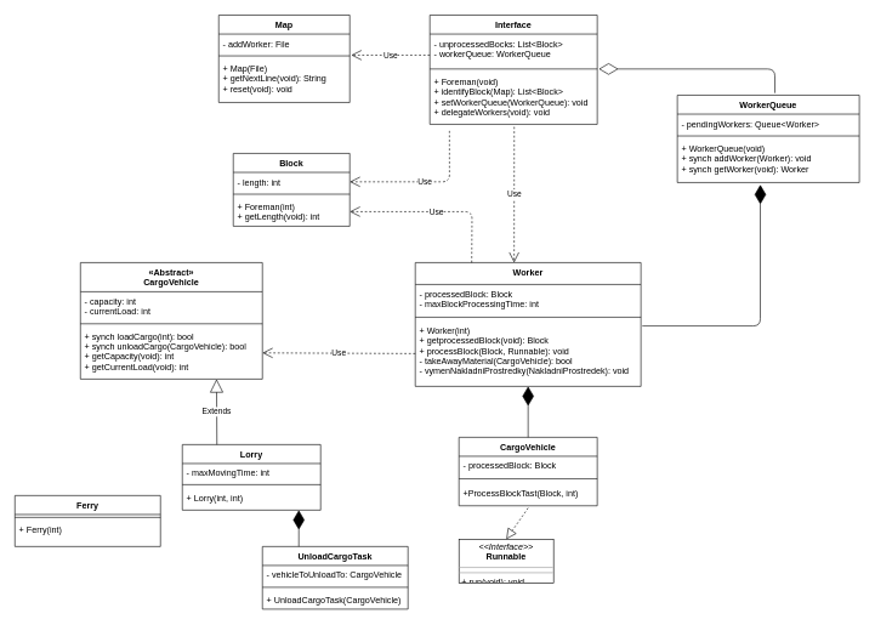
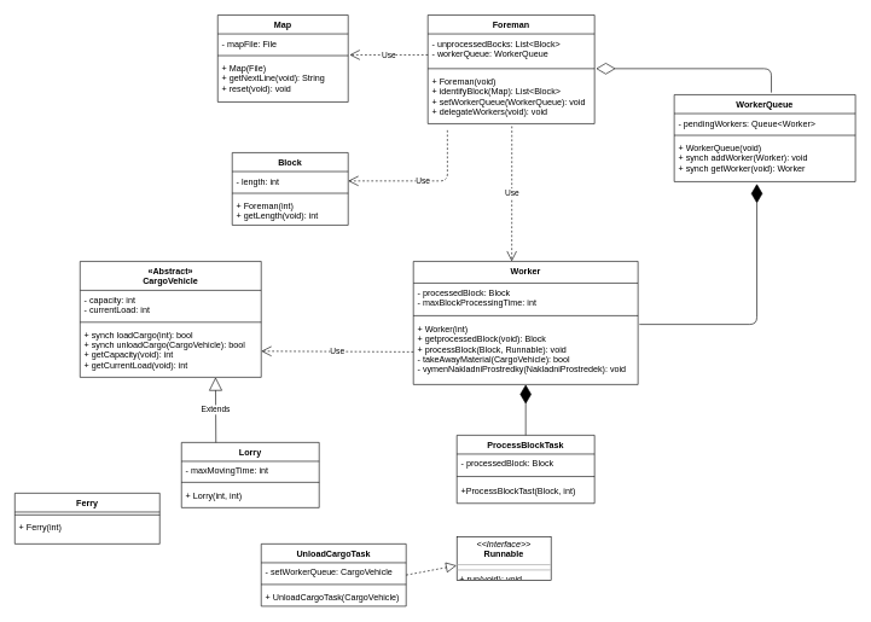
  <mxCell id="0" />
  <mxCell id="1" parent="0" />
- <mxCell id="2" value="Interface" style="swimlane;fontStyle=1;align=center;verticalAlign=top;childLayout=stackLayout;horizontal=1;startSize=26;horizontalStack=0;resizeParent=1;resizeParentMax=0;resizeLast=0;collapsible=1;marginBottom=0;" parent="1" vertex="1"><mxGeometry x="590" y="20" width="230" height="150" as="geometry" /></mxCell>
+ <mxCell id="2" value="Foreman" style="swimlane;fontStyle=1;align=center;verticalAlign=top;childLayout=stackLayout;horizontal=1;startSize=26;horizontalStack=0;resizeParent=1;resizeParentMax=0;resizeLast=0;collapsible=1;marginBottom=0;" parent="1" vertex="1"><mxGeometry x="590" y="20" width="230" height="150" as="geometry" /></mxCell>
  <mxCell id="3" value="- unprocessedBocks: List&lt;Block&gt;&#10;- workerQueue: WorkerQueue&#10;" style="text;strokeColor=none;fillColor=none;align=left;verticalAlign=top;spacingLeft=4;spacingRight=4;overflow=hidden;rotatable=0;points=[[0,0.5],[1,0.5]];portConstraint=eastwest;" parent="2" vertex="1"><mxGeometry y="26" width="230" height="44" as="geometry" /></mxCell>
  <mxCell id="4" value="" style="line;strokeWidth=1;fillColor=none;align=left;verticalAlign=middle;spacingTop=-1;spacingLeft=3;spacingRight=3;rotatable=0;labelPosition=right;points=[];portConstraint=eastwest;" parent="2" vertex="1"><mxGeometry y="70" width="230" height="8" as="geometry" /></mxCell>
  <mxCell id="5" value="+ Foreman(void)&#10;+ identifyBlock(Map): List&lt;Block&gt;&#10;+ setWorkerQueue(WorkerQueue): void&#10;+ delegateWorkers(void): void&#10;" style="text;strokeColor=none;fillColor=none;align=left;verticalAlign=top;spacingLeft=4;spacingRight=4;overflow=hidden;rotatable=0;points=[[0,0.5],[1,0.5]];portConstraint=eastwest;" parent="2" vertex="1"><mxGeometry y="78" width="230" height="72" as="geometry" /></mxCell>
  <mxCell id="6" value="Worker" style="swimlane;fontStyle=1;align=center;verticalAlign=top;childLayout=stackLayout;horizontal=1;startSize=30;horizontalStack=0;resizeParent=1;resizeParentMax=0;resizeLast=0;collapsible=1;marginBottom=0;" parent="1" vertex="1"><mxGeometry x="570" y="360" width="310" height="170" as="geometry"><mxRectangle x="330" y="210" width="70" height="30" as="alternateBounds" /></mxGeometry></mxCell>
  <mxCell id="7" value="- processedBlock: Block&#10;- maxBlockProcessingTime: int&#10;" style="text;strokeColor=none;fillColor=none;align=left;verticalAlign=top;spacingLeft=4;spacingRight=4;overflow=hidden;rotatable=0;points=[[0,0.5],[1,0.5]];portConstraint=eastwest;fontStyle=0;" parent="6" vertex="1"><mxGeometry y="30" width="310" height="40" as="geometry" /></mxCell>
  <mxCell id="8" value="" style="line;strokeWidth=1;fillColor=none;align=left;verticalAlign=middle;spacingTop=-1;spacingLeft=3;spacingRight=3;rotatable=0;labelPosition=right;points=[];portConstraint=eastwest;" parent="6" vertex="1"><mxGeometry y="70" width="310" height="10" as="geometry" /></mxCell>
  <mxCell id="9" value="+ Worker(int)&#10;+ getprocessedBlock(void): Block&#10;+ processBlock(Block, Runnable): void&#10;- takeAwayMaterial(CargoVehicle): bool&#10;- vymenNakladniProstredky(NakladniProstredek): void" style="text;strokeColor=none;fillColor=none;align=left;verticalAlign=top;spacingLeft=4;spacingRight=4;overflow=hidden;rotatable=0;points=[[0,0.5],[1,0.5]];portConstraint=eastwest;" parent="6" vertex="1"><mxGeometry y="80" width="310" height="90" as="geometry" /></mxCell>
  <mxCell id="10" value="Lorry" style="swimlane;fontStyle=1;align=center;verticalAlign=top;childLayout=stackLayout;horizontal=1;startSize=26;horizontalStack=0;resizeParent=1;resizeParentMax=0;resizeLast=0;collapsible=1;marginBottom=0;" parent="1" vertex="1"><mxGeometry x="250" y="610" width="190" height="90" as="geometry" /></mxCell>
  <mxCell id="11" value="- maxMovingTime: int&#10;" style="text;strokeColor=none;fillColor=none;align=left;verticalAlign=top;spacingLeft=4;spacingRight=4;overflow=hidden;rotatable=0;points=[[0,0.5],[1,0.5]];portConstraint=eastwest;fontStyle=0" parent="10" vertex="1"><mxGeometry y="26" width="190" height="24" as="geometry" /></mxCell>
  <mxCell id="12" value="" style="line;strokeWidth=1;fillColor=none;align=left;verticalAlign=middle;spacingTop=-1;spacingLeft=3;spacingRight=3;rotatable=0;labelPosition=right;points=[];portConstraint=eastwest;" parent="10" vertex="1"><mxGeometry y="50" width="190" height="10" as="geometry" /></mxCell>
  <mxCell id="13" value="+ Lorry(int, int)" style="text;strokeColor=none;fillColor=none;align=left;verticalAlign=top;spacingLeft=4;spacingRight=4;overflow=hidden;rotatable=0;points=[[0,0.5],[1,0.5]];portConstraint=eastwest;" parent="10" vertex="1"><mxGeometry y="60" width="190" height="30" as="geometry" /></mxCell>
  <mxCell id="14" value="Block" style="swimlane;fontStyle=1;align=center;verticalAlign=top;childLayout=stackLayout;horizontal=1;startSize=26;horizontalStack=0;resizeParent=1;resizeParentMax=0;resizeLast=0;collapsible=1;marginBottom=0;" parent="1" vertex="1"><mxGeometry x="320" y="210" width="160" height="100" as="geometry" /></mxCell>
  <mxCell id="15" value="- length: int" style="text;strokeColor=none;fillColor=none;align=left;verticalAlign=top;spacingLeft=4;spacingRight=4;overflow=hidden;rotatable=0;points=[[0,0.5],[1,0.5]];portConstraint=eastwest;" parent="14" vertex="1"><mxGeometry y="26" width="160" height="26" as="geometry" /></mxCell>
  <mxCell id="16" value="" style="line;strokeWidth=1;fillColor=none;align=left;verticalAlign=middle;spacingTop=-1;spacingLeft=3;spacingRight=3;rotatable=0;labelPosition=right;points=[];portConstraint=eastwest;" parent="14" vertex="1"><mxGeometry y="52" width="160" height="8" as="geometry" /></mxCell>
  <mxCell id="17" value="+ Foreman(int)&#10;+ getLength(void): int" style="text;strokeColor=none;fillColor=none;align=left;verticalAlign=top;spacingLeft=4;spacingRight=4;overflow=hidden;rotatable=0;points=[[0,0.5],[1,0.5]];portConstraint=eastwest;" parent="14" vertex="1"><mxGeometry y="60" width="160" height="40" as="geometry" /></mxCell>
  <mxCell id="18" value="Ferry" style="swimlane;fontStyle=1;align=center;verticalAlign=top;childLayout=stackLayout;horizontal=1;startSize=26;horizontalStack=0;resizeParent=1;resizeParentMax=0;resizeLast=0;collapsible=1;marginBottom=0;" parent="1" vertex="1"><mxGeometry x="20" y="680" width="200" height="70" as="geometry" /></mxCell>
  <mxCell id="19" value="" style="line;strokeWidth=1;fillColor=none;align=left;verticalAlign=middle;spacingTop=-1;spacingLeft=3;spacingRight=3;rotatable=0;labelPosition=right;points=[];portConstraint=eastwest;" parent="18" vertex="1"><mxGeometry y="26" width="200" height="8" as="geometry" /></mxCell>
  <mxCell id="20" value="+ Ferry(int)" style="text;strokeColor=none;fillColor=none;align=left;verticalAlign=top;spacingLeft=4;spacingRight=4;overflow=hidden;rotatable=0;points=[[0,0.5],[1,0.5]];portConstraint=eastwest;" parent="18" vertex="1"><mxGeometry y="34" width="200" height="36" as="geometry" /></mxCell>
  <mxCell id="21" value="«Abstract»&#10;CargoVehicle" style="swimlane;fontStyle=1;align=center;verticalAlign=top;childLayout=stackLayout;horizontal=1;startSize=40;horizontalStack=0;resizeParent=1;resizeParentMax=0;resizeLast=0;collapsible=1;marginBottom=0;" parent="1" vertex="1"><mxGeometry x="110" y="360" width="250" height="160" as="geometry" /></mxCell>
  <mxCell id="22" value="- capacity: int&#10;- currentLoad: int&#10;" style="text;strokeColor=none;fillColor=none;align=left;verticalAlign=top;spacingLeft=4;spacingRight=4;overflow=hidden;rotatable=0;points=[[0,0.5],[1,0.5]];portConstraint=eastwest;" parent="21" vertex="1"><mxGeometry y="40" width="250" height="40" as="geometry" /></mxCell>
  <mxCell id="23" value="" style="line;strokeWidth=1;fillColor=none;align=left;verticalAlign=middle;spacingTop=-1;spacingLeft=3;spacingRight=3;rotatable=0;labelPosition=right;points=[];portConstraint=eastwest;" parent="21" vertex="1"><mxGeometry y="80" width="250" height="8" as="geometry" /></mxCell>
  <mxCell id="24" value="+ synch loadCargo(int): bool&#10;+ synch unloadCargo(CargoVehicle): bool&#10;+ getCapacity(void): int&#10;+ getCurrentLoad(void): int&#10;" style="text;strokeColor=none;fillColor=none;align=left;verticalAlign=top;spacingLeft=4;spacingRight=4;overflow=hidden;rotatable=0;points=[[0,0.5],[1,0.5]];portConstraint=eastwest;" parent="21" vertex="1"><mxGeometry y="88" width="250" height="72" as="geometry" /></mxCell>
  <mxCell id="25" value="Extends" style="endArrow=block;endSize=16;endFill=0;html=1;exitX=0.25;exitY=0;exitDx=0;exitDy=0;entryX=0.748;entryY=1;entryDx=0;entryDy=0;entryPerimeter=0;" parent="1" source="10" target="24" edge="1"><mxGeometry width="160" relative="1" as="geometry"><mxPoint x="-30" y="710" as="sourcePoint" /><mxPoint x="150" y="565" as="targetPoint" /></mxGeometry></mxCell>
  <mxCell id="26" value="Map" style="swimlane;fontStyle=1;align=center;verticalAlign=top;childLayout=stackLayout;horizontal=1;startSize=26;horizontalStack=0;resizeParent=1;resizeParentMax=0;resizeLast=0;collapsible=1;marginBottom=0;" parent="1" vertex="1"><mxGeometry x="300" y="20" width="180" height="120" as="geometry" /></mxCell>
- <mxCell id="27" value="- addWorker: File" style="text;strokeColor=none;fillColor=none;align=left;verticalAlign=top;spacingLeft=4;spacingRight=4;overflow=hidden;rotatable=0;points=[[0,0.5],[1,0.5]];portConstraint=eastwest;" parent="26" vertex="1"><mxGeometry y="26" width="180" height="26" as="geometry" /></mxCell>
+ <mxCell id="27" value="- mapFile: File" style="text;strokeColor=none;fillColor=none;align=left;verticalAlign=top;spacingLeft=4;spacingRight=4;overflow=hidden;rotatable=0;points=[[0,0.5],[1,0.5]];portConstraint=eastwest;" parent="26" vertex="1"><mxGeometry y="26" width="180" height="26" as="geometry" /></mxCell>
  <mxCell id="28" value="" style="line;strokeWidth=1;fillColor=none;align=left;verticalAlign=middle;spacingTop=-1;spacingLeft=3;spacingRight=3;rotatable=0;labelPosition=right;points=[];portConstraint=eastwest;" parent="26" vertex="1"><mxGeometry y="52" width="180" height="8" as="geometry" /></mxCell>
  <mxCell id="29" value="+ Map(File)&#10;+ getNextLine(void): String&#10;+ reset(void): void&#10;" style="text;strokeColor=none;fillColor=none;align=left;verticalAlign=top;spacingLeft=4;spacingRight=4;overflow=hidden;rotatable=0;points=[[0,0.5],[1,0.5]];portConstraint=eastwest;" parent="26" vertex="1"><mxGeometry y="60" width="180" height="60" as="geometry" /></mxCell>
  <mxCell id="30" value="&lt;p style=&quot;margin: 0px ; margin-top: 4px ; text-align: center&quot;&gt;&lt;i&gt;&amp;lt;&amp;lt;Interface&amp;gt;&amp;gt;&lt;/i&gt;&lt;br&gt;&lt;b&gt;Runnable&lt;/b&gt;&lt;/p&gt;&lt;hr size=&quot;1&quot;&gt;&lt;hr size=&quot;1&quot;&gt;&lt;p style=&quot;margin: 0px ; margin-left: 4px&quot;&gt;+ run(void): void&lt;br&gt;&lt;/p&gt;" style="verticalAlign=top;align=left;overflow=fill;fontSize=12;fontFamily=Helvetica;html=1;" parent="1" vertex="1"><mxGeometry x="630" y="740" width="130" height="60" as="geometry" /></mxCell>
- <mxCell id="31" value="Use" style="endArrow=open;endSize=12;dashed=1;html=1;exitX=0.25;exitY=0;exitDx=0;exitDy=0;entryX=1;entryY=0.5;entryDx=0;entryDy=0;" parent="1" source="6" target="17" edge="1"><mxGeometry width="160" relative="1" as="geometry"><mxPoint x="625" y="310" as="sourcePoint" /><mxPoint x="785" y="310" as="targetPoint" /><Array as="points"><mxPoint x="648" y="290" /></Array></mxGeometry></mxCell>
  <mxCell id="32" value="Use" style="endArrow=open;endSize=12;dashed=1;html=1;entryX=1.011;entryY=1.115;entryDx=0;entryDy=0;entryPerimeter=0;" parent="1" target="27" edge="1"><mxGeometry width="160" relative="1" as="geometry"><mxPoint x="590" y="75" as="sourcePoint" /><mxPoint x="690" y="200" as="targetPoint" /></mxGeometry></mxCell>
  <mxCell id="33" value="Use" style="endArrow=open;endSize=12;dashed=1;html=1;exitX=0.117;exitY=1.125;exitDx=0;exitDy=0;exitPerimeter=0;entryX=1;entryY=0.5;entryDx=0;entryDy=0;" parent="1" source="5" target="15" edge="1"><mxGeometry width="160" relative="1" as="geometry"><mxPoint x="530" y="200" as="sourcePoint" /><mxPoint x="690" y="200" as="targetPoint" /><Array as="points"><mxPoint x="617" y="249" /></Array></mxGeometry></mxCell>
  <mxCell id="34" value="WorkerQueue" style="swimlane;fontStyle=1;align=center;verticalAlign=top;childLayout=stackLayout;horizontal=1;startSize=26;horizontalStack=0;resizeParent=1;resizeParentMax=0;resizeLast=0;collapsible=1;marginBottom=0;" parent="1" vertex="1"><mxGeometry x="930" y="130" width="250" height="120" as="geometry" /></mxCell>
  <mxCell id="35" value="- pendingWorkers: Queue&lt;Worker&gt;" style="text;strokeColor=none;fillColor=none;align=left;verticalAlign=top;spacingLeft=4;spacingRight=4;overflow=hidden;rotatable=0;points=[[0,0.5],[1,0.5]];portConstraint=eastwest;" parent="34" vertex="1"><mxGeometry y="26" width="250" height="26" as="geometry" /></mxCell>
  <mxCell id="36" value="" style="line;strokeWidth=1;fillColor=none;align=left;verticalAlign=middle;spacingTop=-1;spacingLeft=3;spacingRight=3;rotatable=0;labelPosition=right;points=[];portConstraint=eastwest;" parent="34" vertex="1"><mxGeometry y="52" width="250" height="8" as="geometry" /></mxCell>
  <mxCell id="37" value="+ WorkerQueue(void)&#10;+ synch addWorker(Worker): void&#10;+ synch getWorker(void): Worker&#10;" style="text;strokeColor=none;fillColor=none;align=left;verticalAlign=top;spacingLeft=4;spacingRight=4;overflow=hidden;rotatable=0;points=[[0,0.5],[1,0.5]];portConstraint=eastwest;" parent="34" vertex="1"><mxGeometry y="60" width="250" height="60" as="geometry" /></mxCell>
  <mxCell id="38" value="" style="endArrow=diamondThin;endFill=1;endSize=24;html=1;entryX=0.456;entryY=1.05;entryDx=0;entryDy=0;entryPerimeter=0;exitX=1.006;exitY=0.078;exitDx=0;exitDy=0;exitPerimeter=0;" parent="1" source="9" target="37" edge="1"><mxGeometry width="160" relative="1" as="geometry"><mxPoint x="730" y="320" as="sourcePoint" /><mxPoint x="890" y="320" as="targetPoint" /><Array as="points"><mxPoint x="1044" y="447" /></Array></mxGeometry></mxCell>
  <mxCell id="39" value="" style="endArrow=diamondThin;endFill=0;endSize=24;html=1;entryX=1.009;entryY=1.091;entryDx=0;entryDy=0;entryPerimeter=0;exitX=0.536;exitY=-0.025;exitDx=0;exitDy=0;exitPerimeter=0;" parent="1" source="34" target="3" edge="1"><mxGeometry width="160" relative="1" as="geometry"><mxPoint x="730" y="280" as="sourcePoint" /><mxPoint x="890" y="280" as="targetPoint" /><Array as="points"><mxPoint x="1064" y="94" /></Array></mxGeometry></mxCell>
  <mxCell id="40" value="Use" style="endArrow=open;endSize=12;dashed=1;html=1;exitX=0.504;exitY=1.048;exitDx=0;exitDy=0;exitPerimeter=0;entryX=0.438;entryY=0;entryDx=0;entryDy=0;entryPerimeter=0;" parent="1" source="5" target="6" edge="1"><mxGeometry width="160" relative="1" as="geometry"><mxPoint x="730" y="280" as="sourcePoint" /><mxPoint x="890" y="280" as="targetPoint" /></mxGeometry></mxCell>
- <mxCell id="41" value="CargoVehicle" style="swimlane;fontStyle=1;align=center;verticalAlign=top;childLayout=stackLayout;horizontal=1;startSize=26;horizontalStack=0;resizeParent=1;resizeParentMax=0;resizeLast=0;collapsible=1;marginBottom=0;" vertex="1" parent="1"><mxGeometry x="630" y="600" width="190" height="94" as="geometry" /></mxCell>
+ <mxCell id="41" value="ProcessBlockTask" style="swimlane;fontStyle=1;align=center;verticalAlign=top;childLayout=stackLayout;horizontal=1;startSize=26;horizontalStack=0;resizeParent=1;resizeParentMax=0;resizeLast=0;collapsible=1;marginBottom=0;" vertex="1" parent="1"><mxGeometry x="630" y="600" width="190" height="94" as="geometry" /></mxCell>
  <mxCell id="42" value="- processedBlock: Block" style="text;strokeColor=none;fillColor=none;align=left;verticalAlign=top;spacingLeft=4;spacingRight=4;overflow=hidden;rotatable=0;points=[[0,0.5],[1,0.5]];portConstraint=eastwest;" vertex="1" parent="41"><mxGeometry y="26" width="190" height="24" as="geometry" /></mxCell>
  <mxCell id="43" value="" style="line;strokeWidth=1;fillColor=none;align=left;verticalAlign=middle;spacingTop=-1;spacingLeft=3;spacingRight=3;rotatable=0;labelPosition=right;points=[];portConstraint=eastwest;" vertex="1" parent="41"><mxGeometry y="50" width="190" height="14" as="geometry" /></mxCell>
  <mxCell id="44" value="+ProcessBlockTast(Block, int)" style="text;strokeColor=none;fillColor=none;align=left;verticalAlign=top;spacingLeft=4;spacingRight=4;overflow=hidden;rotatable=0;points=[[0,0.5],[1,0.5]];portConstraint=eastwest;" vertex="1" parent="41"><mxGeometry y="64" width="190" height="30" as="geometry" /></mxCell>
- <mxCell id="45" value="" style="endArrow=block;dashed=1;endFill=0;endSize=12;html=1;exitX=0.5;exitY=1.1;exitDx=0;exitDy=0;exitPerimeter=0;entryX=0.5;entryY=0;entryDx=0;entryDy=0;" edge="1" parent="1" source="44" target="30"><mxGeometry width="160" relative="1" as="geometry"><mxPoint x="700" y="700" as="sourcePoint" /><mxPoint x="860" y="700" as="targetPoint" /></mxGeometry></mxCell>
  <mxCell id="46" value="" style="endArrow=diamondThin;endFill=1;endSize=24;html=1;exitX=0.5;exitY=0;exitDx=0;exitDy=0;" edge="1" parent="1" source="41"><mxGeometry width="160" relative="1" as="geometry"><mxPoint x="600" y="570" as="sourcePoint" /><mxPoint x="725" y="530" as="targetPoint" /></mxGeometry></mxCell>
  <mxCell id="47" value="UnloadCargoTask" style="swimlane;fontStyle=1;align=center;verticalAlign=top;childLayout=stackLayout;horizontal=1;startSize=26;horizontalStack=0;resizeParent=1;resizeParentMax=0;resizeLast=0;collapsible=1;marginBottom=0;" vertex="1" parent="1"><mxGeometry x="360" y="750" width="200" height="86" as="geometry" /></mxCell>
- <mxCell id="48" value="- vehicleToUnloadTo: CargoVehicle" style="text;strokeColor=none;fillColor=none;align=left;verticalAlign=top;spacingLeft=4;spacingRight=4;overflow=hidden;rotatable=0;points=[[0,0.5],[1,0.5]];portConstraint=eastwest;" vertex="1" parent="47"><mxGeometry y="26" width="200" height="26" as="geometry" /></mxCell>
+ <mxCell id="48" value="- setWorkerQueue: CargoVehicle" style="text;strokeColor=none;fillColor=none;align=left;verticalAlign=top;spacingLeft=4;spacingRight=4;overflow=hidden;rotatable=0;points=[[0,0.5],[1,0.5]];portConstraint=eastwest;" vertex="1" parent="47"><mxGeometry y="26" width="200" height="26" as="geometry" /></mxCell>
  <mxCell id="49" value="" style="line;strokeWidth=1;fillColor=none;align=left;verticalAlign=middle;spacingTop=-1;spacingLeft=3;spacingRight=3;rotatable=0;labelPosition=right;points=[];portConstraint=eastwest;" vertex="1" parent="47"><mxGeometry y="52" width="200" height="8" as="geometry" /></mxCell>
  <mxCell id="50" value="+ UnloadCargoTask(CargoVehicle)" style="text;strokeColor=none;fillColor=none;align=left;verticalAlign=top;spacingLeft=4;spacingRight=4;overflow=hidden;rotatable=0;points=[[0,0.5],[1,0.5]];portConstraint=eastwest;" vertex="1" parent="47"><mxGeometry y="60" width="200" height="26" as="geometry" /></mxCell>
- <mxCell id="52" value="" style="endArrow=diamondThin;endFill=1;endSize=24;html=1;exitX=0.25;exitY=0;exitDx=0;exitDy=0;entryX=0.842;entryY=1;entryDx=0;entryDy=0;entryPerimeter=0;" edge="1" parent="1" source="47" target="13"><mxGeometry width="160" relative="1" as="geometry"><mxPoint x="290" y="640" as="sourcePoint" /><mxPoint x="380" y="710" as="targetPoint" /><Array as="points" /></mxGeometry></mxCell>
+ <mxCell id="51" value="" style="endArrow=block;dashed=1;endFill=0;endSize=12;html=1;exitX=1;exitY=0.5;exitDx=0;exitDy=0;entryX=-0.004;entryY=0.665;entryDx=0;entryDy=0;entryPerimeter=0;" edge="1" parent="1" source="47" target="30"><mxGeometry width="160" relative="1" as="geometry"><mxPoint x="420" y="640" as="sourcePoint" /><mxPoint x="580" y="640" as="targetPoint" /></mxGeometry></mxCell>
  <mxCell id="53" value="Use" style="endArrow=open;endSize=12;dashed=1;html=1;entryX=1;entryY=0.5;entryDx=0;entryDy=0;exitX=0;exitY=0.5;exitDx=0;exitDy=0;" edge="1" parent="1" source="9" target="24"><mxGeometry width="160" relative="1" as="geometry"><mxPoint x="540" y="450" as="sourcePoint" /><mxPoint x="510" y="570" as="targetPoint" /></mxGeometry></mxCell>
